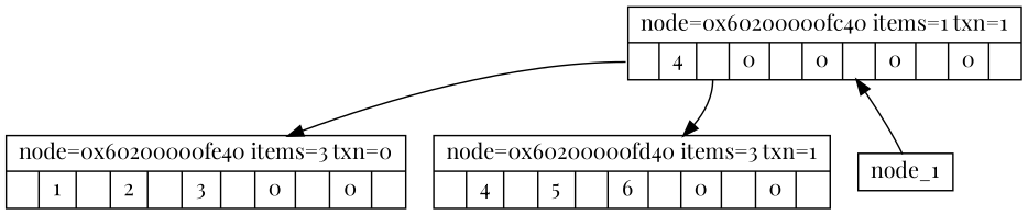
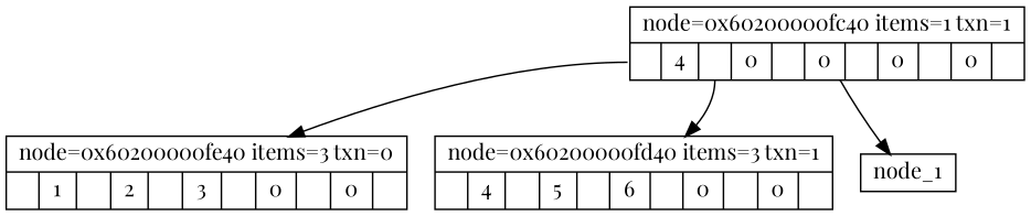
  digraph {
    fontname="Playfair Display"
    node [fontname="Playfair Display" shape=record]
    edge [fontname="Playfair Display"]
    n1 [height=.1 label=" {  node=0x60200000fc40 items=1 txn=1 | { <f0> | 4 | <f1> | 0 | <f2> | 0 | <f3> | 0 | <f4> | 0 | <f5> }}"]
    n2 [height=.1 label=node_1]
    n3 [height=.1 label=" {  node=0x60200000fe40 items=3 txn=0 | { <f0> | 1 | <f1> | 2 | <f2> | 3 | <f3> | 0 | <f4> | 0 | <f5> }}"]
    n4 [height=.1 label=" {  node=0x60200000fd40 items=3 txn=1 | { <f0> | 4 | <f1> | 5 | <f2> | 6 | <f3> | 0 | <f4> | 0 | <f5> }}"]
    subgraph sub_1 {
      rank=same
      n1
    }
    subgraph sub_2 {
      rank=same
      n2
    }
    subgraph sub_3 {
      rank=same
      n3
      n4
    }
    n1 -> n3 [tailport=f0]
    n1 -> n4 [tailport=f1]
-   n2 -> n1
+   n1 -> n2
  }
